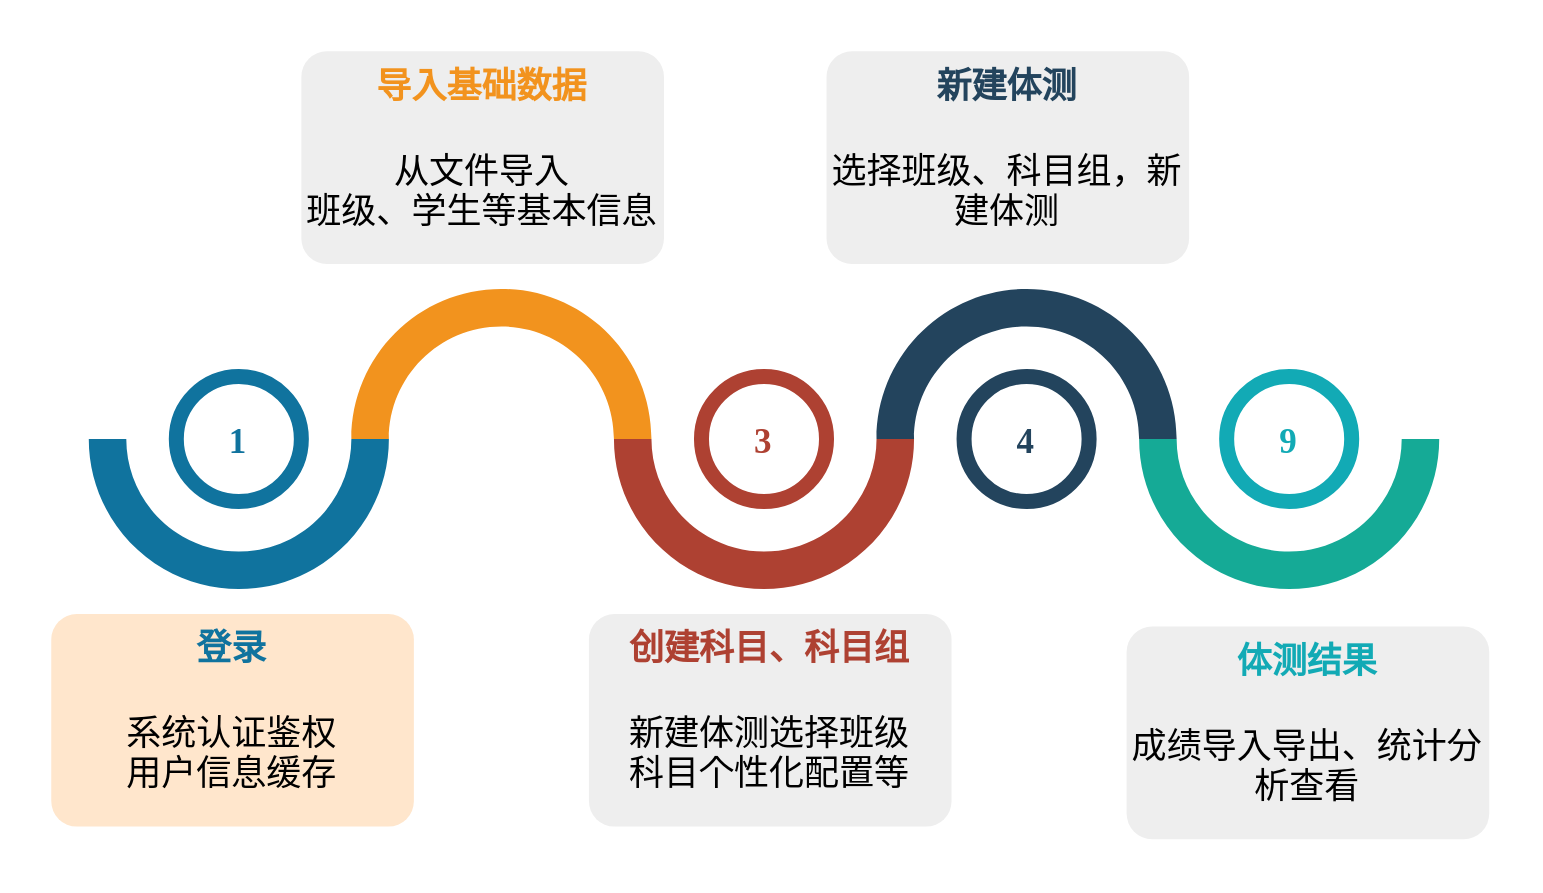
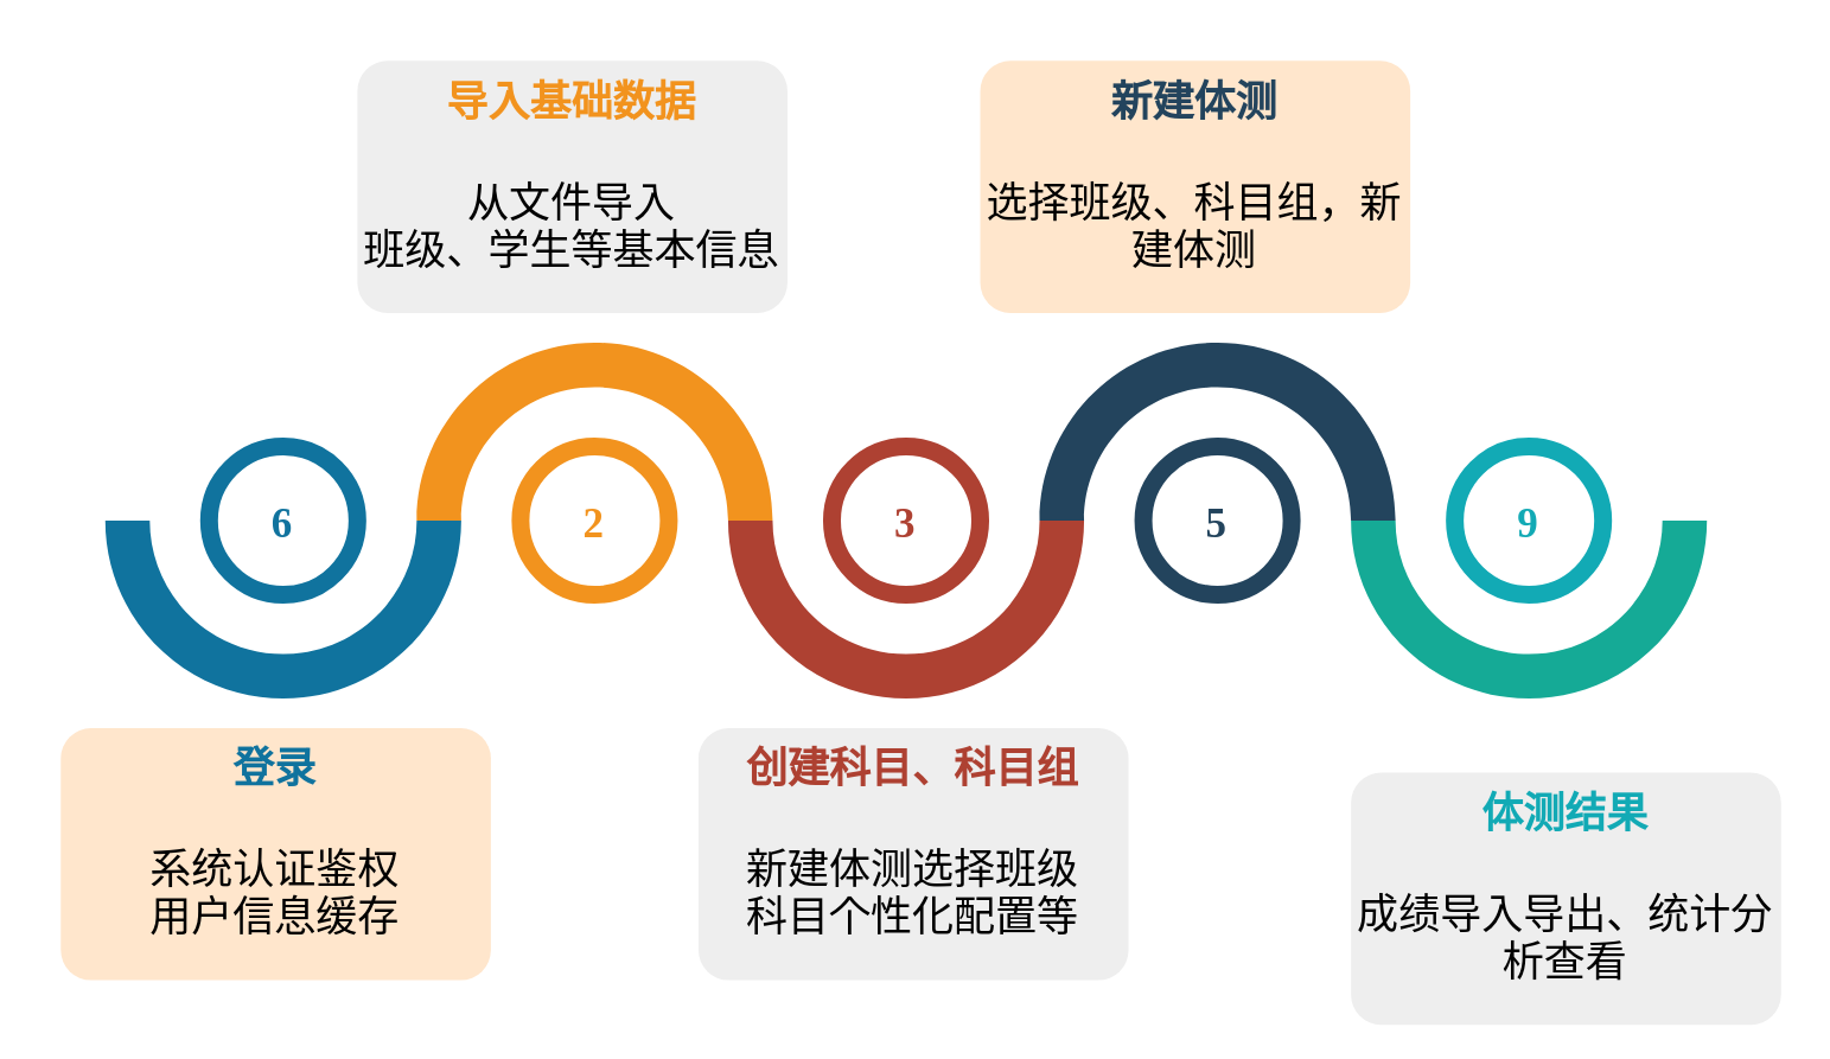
  <mxCell id="0" />
  <mxCell id="1" parent="0" />
  <mxCell id="2" value="&lt;font style=&quot;font-size: 14px;&quot;&gt;&lt;font color=&quot;#10739e&quot; style=&quot;font-size: 14px;&quot;&gt;&lt;b style=&quot;font-size: 14px;&quot;&gt;登录&lt;br style=&quot;font-size: 14px;&quot;&gt;&lt;/b&gt;&lt;/font&gt;&lt;span style=&quot;font-size: 14px;&quot;&gt;&lt;br style=&quot;font-size: 14px;&quot;&gt;&lt;/span&gt;系统认证鉴权&lt;br style=&quot;font-size: 14px;&quot;&gt;用户信息缓存&lt;br style=&quot;font-size: 14px;&quot;&gt;&lt;/font&gt;" style="rounded=1;strokeColor=none;fillColor=#ffe6cc;align=center;arcSize=12;verticalAlign=top;whiteSpace=wrap;html=1;fontSize=14;fontFamily=宋体;" parent="1" vertex="1"><mxGeometry x="20" y="245" width="145" height="85" as="geometry" /></mxCell>
  <mxCell id="3" value="&lt;font style=&quot;font-size: 14px;&quot;&gt;&lt;font color=&quot;#f2931e&quot; style=&quot;font-size: 14px;&quot;&gt;&lt;b style=&quot;font-size: 14px;&quot;&gt;导入基础数据&lt;br&gt;&lt;/b&gt;&lt;/font&gt;&lt;br style=&quot;font-size: 14px;&quot;&gt;&lt;span style=&quot;font-size: 14px;&quot;&gt;从文件导入&lt;br style=&quot;font-size: 14px;&quot;&gt;班级、学生等基本信息&lt;/span&gt;&lt;br style=&quot;font-size: 14px;&quot;&gt;&lt;/font&gt;" style="rounded=1;strokeColor=none;fillColor=#EEEEEE;align=center;arcSize=12;verticalAlign=top;whiteSpace=wrap;html=1;fontSize=14;fontFamily=宋体;" parent="1" vertex="1"><mxGeometry x="120" y="20" width="145" height="85" as="geometry" /></mxCell>
  <mxCell id="4" value="&lt;font style=&quot;font-size: 14px;&quot;&gt;&lt;font color=&quot;#ae4132&quot; style=&quot;font-size: 14px;&quot;&gt;&lt;b style=&quot;font-size: 14px;&quot;&gt;创建科目、科目组&lt;/b&gt;&lt;/font&gt;&lt;br style=&quot;font-size: 14px;&quot;&gt;&lt;br style=&quot;font-size: 14px;&quot;&gt;&lt;span style=&quot;font-size: 14px;&quot;&gt;新建体测选择班级&lt;br style=&quot;font-size: 14px;&quot;&gt;科目个性化配置等&lt;/span&gt;&lt;br style=&quot;font-size: 14px;&quot;&gt;&lt;/font&gt;" style="rounded=1;strokeColor=none;fillColor=#EEEEEE;align=center;arcSize=12;verticalAlign=top;whiteSpace=wrap;html=1;fontSize=14;fontFamily=宋体;" parent="1" vertex="1"><mxGeometry x="235" y="245" width="145" height="85" as="geometry" /></mxCell>
- <mxCell id="5" value="&lt;font style=&quot;font-size: 14px;&quot;&gt;&lt;font color=&quot;#23445d&quot; style=&quot;font-size: 14px;&quot;&gt;&lt;b style=&quot;font-size: 14px;&quot;&gt;新建体测&lt;br style=&quot;font-size: 14px;&quot;&gt;&lt;/b&gt;&lt;/font&gt;&lt;span style=&quot;font-size: 14px;&quot;&gt;&lt;br style=&quot;font-size: 14px;&quot;&gt;选择班级、科目组，新建体测&lt;/span&gt;&lt;br style=&quot;font-size: 14px;&quot;&gt;&lt;/font&gt;" style="rounded=1;strokeColor=none;fillColor=#EEEEEE;align=center;arcSize=12;verticalAlign=top;whiteSpace=wrap;html=1;fontSize=14;fontFamily=宋体;" parent="1" vertex="1"><mxGeometry x="330" y="20" width="145" height="85" as="geometry" /></mxCell>
- <mxCell id="6" value="&lt;font style=&quot;font-size: 14px;&quot;&gt;&lt;font color=&quot;#12aab5&quot; style=&quot;font-size: 14px;&quot;&gt;&lt;span style=&quot;font-size: 14px;&quot;&gt;&lt;b style=&quot;font-size: 14px;&quot;&gt;体测结果&lt;/b&gt;&lt;/span&gt;&lt;/font&gt;&lt;br style=&quot;font-size: 14px;&quot;&gt;&lt;br style=&quot;font-size: 14px;&quot;&gt;&lt;span style=&quot;font-size: 14px;&quot;&gt;成绩导入导出、统计分析查看&lt;/span&gt;&lt;br style=&quot;font-size: 14px;&quot;&gt;&lt;/font&gt;" style="rounded=1;strokeColor=none;fillColor=#EEEEEE;align=center;arcSize=12;verticalAlign=top;whiteSpace=wrap;html=1;fontSize=14;fontFamily=宋体;" parent="1" vertex="1"><mxGeometry x="450" y="250" width="145" height="85" as="geometry" /></mxCell>
+ <mxCell id="5" value="&lt;font style=&quot;font-size: 14px;&quot;&gt;&lt;font color=&quot;#23445d&quot; style=&quot;font-size: 14px;&quot;&gt;&lt;b style=&quot;font-size: 14px;&quot;&gt;新建体测&lt;br style=&quot;font-size: 14px;&quot;&gt;&lt;/b&gt;&lt;/font&gt;&lt;span style=&quot;font-size: 14px;&quot;&gt;&lt;br style=&quot;font-size: 14px;&quot;&gt;选择班级、科目组，新建体测&lt;/span&gt;&lt;br style=&quot;font-size: 14px;&quot;&gt;&lt;/font&gt;" style="rounded=1;strokeColor=none;fillColor=#ffe6cc;align=center;arcSize=12;verticalAlign=top;whiteSpace=wrap;html=1;fontSize=14;fontFamily=宋体;" parent="1" vertex="1"><mxGeometry x="330" y="20" width="145" height="85" as="geometry" /></mxCell>
+ <mxCell id="6" value="&lt;font style=&quot;font-size: 14px;&quot;&gt;&lt;font color=&quot;#12aab5&quot; style=&quot;font-size: 14px;&quot;&gt;&lt;span style=&quot;font-size: 14px;&quot;&gt;&lt;b style=&quot;font-size: 14px;&quot;&gt;体测结果&lt;/b&gt;&lt;/span&gt;&lt;/font&gt;&lt;br style=&quot;font-size: 14px;&quot;&gt;&lt;br style=&quot;font-size: 14px;&quot;&gt;&lt;span style=&quot;font-size: 14px;&quot;&gt;成绩导入导出、统计分析查看&lt;/span&gt;&lt;br style=&quot;font-size: 14px;&quot;&gt;&lt;/font&gt;" style="rounded=1;strokeColor=none;fillColor=#EEEEEE;align=center;arcSize=12;verticalAlign=top;whiteSpace=wrap;html=1;fontSize=14;fontFamily=宋体;" parent="1" vertex="1"><mxGeometry x="455" y="260" width="145" height="85" as="geometry" /></mxCell>
  <mxCell id="7" value="" style="verticalLabelPosition=bottom;verticalAlign=top;html=1;shape=mxgraph.basic.partConcEllipse;startAngle=0.25;endAngle=0.75;arcWidth=0.25;fillColor=#10739E;strokeColor=none;fontSize=14;fontColor=#FFFFFF;fontFamily=宋体;" parent="1" vertex="1"><mxGeometry x="35" y="115" width="120" height="120" as="geometry" /></mxCell>
  <mxCell id="8" value="" style="verticalLabelPosition=bottom;verticalAlign=top;html=1;shape=mxgraph.basic.partConcEllipse;startAngle=0.75;endAngle=0.25;arcWidth=0.25;fillColor=#F2931E;strokeColor=none;fontSize=14;fontColor=#FFFFFF;fontFamily=宋体;" parent="1" vertex="1"><mxGeometry x="140" y="115" width="120" height="120" as="geometry" /></mxCell>
  <mxCell id="9" value="" style="verticalLabelPosition=bottom;verticalAlign=top;html=1;shape=mxgraph.basic.partConcEllipse;startAngle=0.25;endAngle=0.75;arcWidth=0.25;fillColor=#AE4132;strokeColor=none;fontSize=14;fontColor=#FFFFFF;fontFamily=宋体;" parent="1" vertex="1"><mxGeometry x="245" y="115" width="120" height="120" as="geometry" /></mxCell>
  <mxCell id="10" value="" style="verticalLabelPosition=bottom;verticalAlign=top;html=1;shape=mxgraph.basic.partConcEllipse;startAngle=0.75;endAngle=0.25;arcWidth=0.25;fillColor=#23445D;strokeColor=none;fontSize=14;fontColor=#FFFFFF;fontFamily=宋体;" parent="1" vertex="1"><mxGeometry x="350" y="115" width="120" height="120" as="geometry" /></mxCell>
  <mxCell id="11" value="" style="verticalLabelPosition=bottom;verticalAlign=top;html=1;shape=mxgraph.basic.partConcEllipse;startAngle=0.25;endAngle=0.75;arcWidth=0.25;fillColor=#15AA96;strokeColor=none;fontSize=14;fontColor=#FFFFFF;fontFamily=宋体;" parent="1" vertex="1"><mxGeometry x="455" y="115" width="120" height="120" as="geometry" /></mxCell>
- <mxCell id="12" value="1" style="shape=ellipse;strokeWidth=6;strokeColor=#10739E;fontSize=14;html=0;fontStyle=1;fontColor=#10739E;fontFamily=宋体;" parent="1" vertex="1"><mxGeometry x="70" y="150" width="50" height="50" as="geometry" /></mxCell>
+ <mxCell id="12" value="6" style="shape=ellipse;strokeWidth=6;strokeColor=#10739E;fontSize=14;html=0;fontStyle=1;fontColor=#10739E;fontFamily=宋体;" parent="1" vertex="1"><mxGeometry x="70" y="150" width="50" height="50" as="geometry" /></mxCell>
+ <mxCell id="13" value="2" style="shape=ellipse;strokeWidth=6;strokeColor=#F2931E;fontSize=14;html=0;fontStyle=1;fontColor=#F2931E;fontFamily=宋体;" parent="1" vertex="1"><mxGeometry x="175" y="150" width="50" height="50" as="geometry" /></mxCell>
  <mxCell id="14" value="3" style="shape=ellipse;strokeWidth=6;strokeColor=#AE4132;fontSize=14;html=0;fontStyle=1;fontColor=#AE4132;fontFamily=宋体;" parent="1" vertex="1"><mxGeometry x="280" y="150" width="50" height="50" as="geometry" /></mxCell>
- <mxCell id="15" value="4" style="shape=ellipse;strokeWidth=6;strokeColor=#23445D;fontSize=14;html=0;fontStyle=1;fontColor=#23445D;fontFamily=宋体;" parent="1" vertex="1"><mxGeometry x="385" y="150" width="50" height="50" as="geometry" /></mxCell>
+ <mxCell id="15" value="5" style="shape=ellipse;strokeWidth=6;strokeColor=#23445D;fontSize=14;html=0;fontStyle=1;fontColor=#23445D;fontFamily=宋体;" parent="1" vertex="1"><mxGeometry x="385" y="150" width="50" height="50" as="geometry" /></mxCell>
  <mxCell id="16" value="9" style="shape=ellipse;strokeWidth=6;strokeColor=#12AAB5;fontSize=14;html=0;fontStyle=1;fontColor=#12AAB5;fontFamily=宋体;" parent="1" vertex="1"><mxGeometry x="490" y="150" width="50" height="50" as="geometry" /></mxCell>
